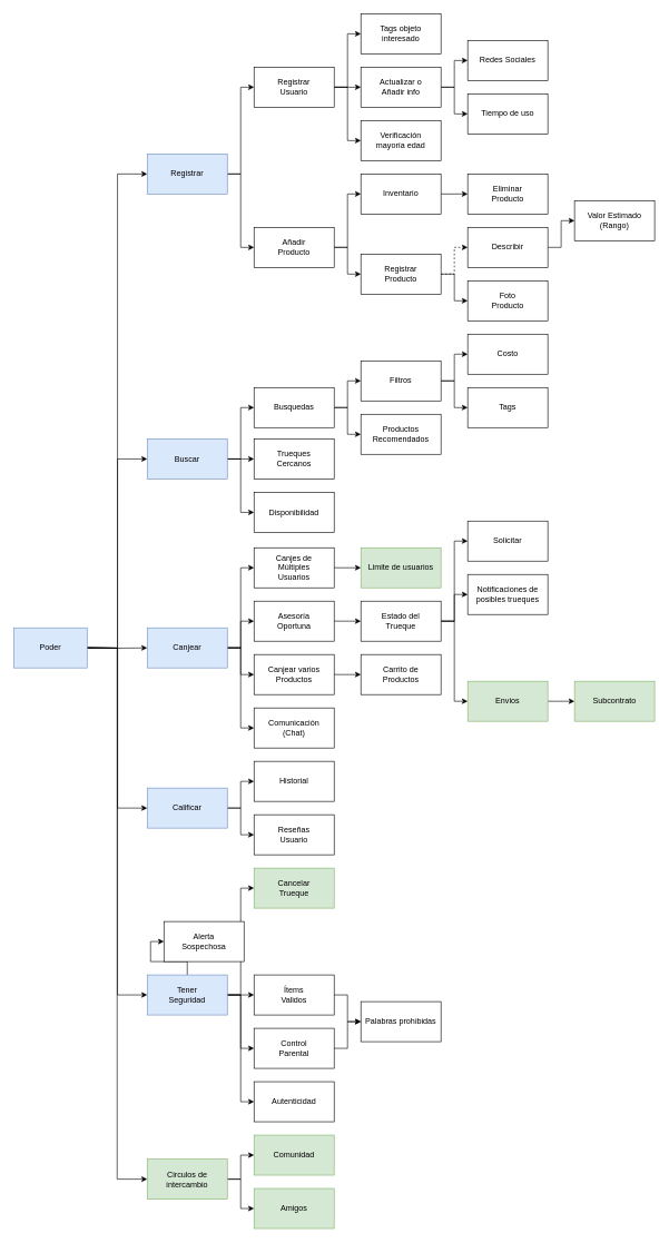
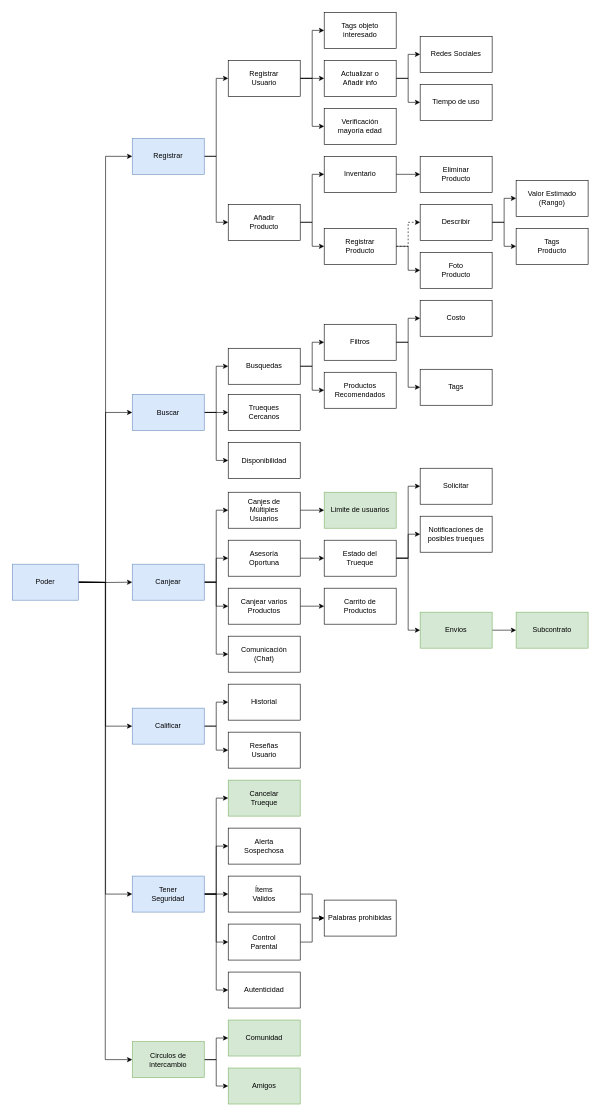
  <mxCell id="0" />
  <mxCell id="1" parent="0" />
  <mxCell id="2" style="edgeStyle=orthogonalEdgeStyle;rounded=0;orthogonalLoop=1;jettySize=auto;html=1;entryX=0;entryY=0.5;entryDx=0;entryDy=0;" parent="1" target="11" edge="1"><mxGeometry relative="1" as="geometry"><mxPoint x="130" y="970" as="sourcePoint" /></mxGeometry></mxCell>
  <mxCell id="3" style="edgeStyle=orthogonalEdgeStyle;rounded=0;orthogonalLoop=1;jettySize=auto;html=1;entryX=0;entryY=0.5;entryDx=0;entryDy=0;" parent="1" target="23" edge="1"><mxGeometry relative="1" as="geometry"><mxPoint x="130" y="970" as="sourcePoint" /></mxGeometry></mxCell>
  <mxCell id="4" style="edgeStyle=orthogonalEdgeStyle;rounded=0;orthogonalLoop=1;jettySize=auto;html=1;entryX=0;entryY=0.5;entryDx=0;entryDy=0;" parent="1" target="18" edge="1"><mxGeometry relative="1" as="geometry"><mxPoint x="130" y="970" as="sourcePoint" /></mxGeometry></mxCell>
  <mxCell id="5" style="edgeStyle=orthogonalEdgeStyle;rounded=0;orthogonalLoop=1;jettySize=auto;html=1;entryX=0;entryY=0.5;entryDx=0;entryDy=0;" parent="1" target="29" edge="1"><mxGeometry relative="1" as="geometry"><mxPoint x="130" y="970" as="sourcePoint" /></mxGeometry></mxCell>
  <mxCell id="6" style="edgeStyle=orthogonalEdgeStyle;rounded=0;orthogonalLoop=1;jettySize=auto;html=1;entryX=0;entryY=0.5;entryDx=0;entryDy=0;" parent="1" target="15" edge="1"><mxGeometry relative="1" as="geometry"><mxPoint x="130" y="970" as="sourcePoint" /></mxGeometry></mxCell>
  <mxCell id="7" style="edgeStyle=orthogonalEdgeStyle;rounded=0;orthogonalLoop=1;jettySize=auto;html=1;entryX=0;entryY=0.5;entryDx=0;entryDy=0;" parent="1" source="8" target="97" edge="1"><mxGeometry relative="1" as="geometry" /></mxCell>
  <mxCell id="8" value="Poder" style="rounded=0;whiteSpace=wrap;html=1;fillColor=#dae8fc;strokeColor=#6c8ebf;" parent="1" vertex="1"><mxGeometry y="940" width="110" height="60" as="geometry" x="20" /></mxCell>
  <mxCell id="9" style="edgeStyle=orthogonalEdgeStyle;rounded=0;orthogonalLoop=1;jettySize=auto;html=1;entryX=0;entryY=0.5;entryDx=0;entryDy=0;" parent="1" source="11" target="33" edge="1"><mxGeometry relative="1" as="geometry" /></mxCell>
  <mxCell id="10" style="edgeStyle=orthogonalEdgeStyle;rounded=0;orthogonalLoop=1;jettySize=auto;html=1;entryX=0;entryY=0.5;entryDx=0;entryDy=0;" parent="1" source="11" target="36" edge="1"><mxGeometry relative="1" as="geometry" /></mxCell>
  <mxCell id="11" value="Registrar" style="rounded=0;whiteSpace=wrap;html=1;fillColor=#dae8fc;strokeColor=#6c8ebf;" parent="1" vertex="1"><mxGeometry x="220" y="230" width="120" height="60" as="geometry" /></mxCell>
  <mxCell id="12" style="edgeStyle=orthogonalEdgeStyle;rounded=0;orthogonalLoop=1;jettySize=auto;html=1;entryX=0;entryY=0.5;entryDx=0;entryDy=0;" parent="1" source="15" target="58" edge="1"><mxGeometry relative="1" as="geometry" /></mxCell>
  <mxCell id="13" style="edgeStyle=orthogonalEdgeStyle;rounded=0;orthogonalLoop=1;jettySize=auto;html=1;" parent="1" source="15" target="59" edge="1"><mxGeometry relative="1" as="geometry" /></mxCell>
  <mxCell id="14" style="edgeStyle=orthogonalEdgeStyle;rounded=0;orthogonalLoop=1;jettySize=auto;html=1;entryX=0;entryY=0.5;entryDx=0;entryDy=0;" parent="1" source="15" target="60" edge="1"><mxGeometry relative="1" as="geometry" /></mxCell>
  <mxCell id="15" value="Buscar" style="rounded=0;whiteSpace=wrap;html=1;fillColor=#dae8fc;strokeColor=#6c8ebf;" parent="1" vertex="1"><mxGeometry x="220" y="657" width="120" height="60" as="geometry" /></mxCell>
  <mxCell id="16" style="edgeStyle=orthogonalEdgeStyle;rounded=0;orthogonalLoop=1;jettySize=auto;html=1;entryX=0;entryY=0.5;entryDx=0;entryDy=0;" parent="1" source="18" target="86" edge="1"><mxGeometry relative="1" as="geometry" /></mxCell>
  <mxCell id="17" style="edgeStyle=orthogonalEdgeStyle;rounded=0;orthogonalLoop=1;jettySize=auto;html=1;entryX=0;entryY=0.5;entryDx=0;entryDy=0;" parent="1" source="18" target="85" edge="1"><mxGeometry relative="1" as="geometry" /></mxCell>
  <mxCell id="18" value="Calificar" style="rounded=0;whiteSpace=wrap;html=1;fillColor=#dae8fc;strokeColor=#6c8ebf;" parent="1" vertex="1"><mxGeometry x="220" y="1180" width="120" height="60" as="geometry" /></mxCell>
  <mxCell id="19" style="edgeStyle=orthogonalEdgeStyle;rounded=0;orthogonalLoop=1;jettySize=auto;html=1;entryX=0;entryY=0.5;entryDx=0;entryDy=0;" parent="1" source="23" target="70" edge="1"><mxGeometry relative="1" as="geometry" /></mxCell>
  <mxCell id="20" style="edgeStyle=orthogonalEdgeStyle;rounded=0;orthogonalLoop=1;jettySize=auto;html=1;entryX=0;entryY=0.5;entryDx=0;entryDy=0;" parent="1" source="23" target="73" edge="1"><mxGeometry relative="1" as="geometry" /></mxCell>
  <mxCell id="21" style="edgeStyle=orthogonalEdgeStyle;rounded=0;orthogonalLoop=1;jettySize=auto;html=1;entryX=0;entryY=0.5;entryDx=0;entryDy=0;" parent="1" source="23" target="68" edge="1"><mxGeometry relative="1" as="geometry" /></mxCell>
  <mxCell id="22" style="edgeStyle=orthogonalEdgeStyle;rounded=0;orthogonalLoop=1;jettySize=auto;html=1;" parent="1" source="23" target="72" edge="1"><mxGeometry relative="1" as="geometry" /></mxCell>
  <mxCell id="23" value="Canjear" style="rounded=0;whiteSpace=wrap;html=1;fillColor=#dae8fc;strokeColor=#6c8ebf;" parent="1" vertex="1"><mxGeometry x="220" y="940" width="120" height="60" as="geometry" /></mxCell>
  <mxCell id="24" style="edgeStyle=orthogonalEdgeStyle;rounded=0;orthogonalLoop=1;jettySize=auto;html=1;entryX=0;entryY=0.5;entryDx=0;entryDy=0;" parent="1" source="29" target="87" edge="1"><mxGeometry relative="1" as="geometry" /></mxCell>
  <mxCell id="25" style="edgeStyle=orthogonalEdgeStyle;rounded=0;orthogonalLoop=1;jettySize=auto;html=1;entryX=0;entryY=0.5;entryDx=0;entryDy=0;" parent="1" source="29" target="88" edge="1"><mxGeometry relative="1" as="geometry" /></mxCell>
  <mxCell id="26" style="edgeStyle=orthogonalEdgeStyle;rounded=0;orthogonalLoop=1;jettySize=auto;html=1;entryX=0;entryY=0.5;entryDx=0;entryDy=0;" parent="1" source="29" target="90" edge="1"><mxGeometry relative="1" as="geometry" /></mxCell>
  <mxCell id="27" style="edgeStyle=orthogonalEdgeStyle;rounded=0;orthogonalLoop=1;jettySize=auto;html=1;entryX=0;entryY=0.5;entryDx=0;entryDy=0;" parent="1" source="29" target="92" edge="1"><mxGeometry relative="1" as="geometry" /></mxCell>
  <mxCell id="28" style="edgeStyle=orthogonalEdgeStyle;rounded=0;orthogonalLoop=1;jettySize=auto;html=1;entryX=0;entryY=0.5;entryDx=0;entryDy=0;" parent="1" source="29" target="93" edge="1"><mxGeometry relative="1" as="geometry" /></mxCell>
  <mxCell id="29" value="Tener&lt;br&gt;Seguridad" style="rounded=0;whiteSpace=wrap;html=1;fillColor=#dae8fc;strokeColor=#6c8ebf;" parent="1" vertex="1"><mxGeometry x="220" y="1460" width="120" height="60" as="geometry" /></mxCell>
  <mxCell id="30" style="edgeStyle=orthogonalEdgeStyle;rounded=0;orthogonalLoop=1;jettySize=auto;html=1;entryX=0;entryY=0.5;entryDx=0;entryDy=0;" parent="1" source="33" target="37" edge="1"><mxGeometry relative="1" as="geometry" /></mxCell>
  <mxCell id="31" style="edgeStyle=orthogonalEdgeStyle;rounded=0;orthogonalLoop=1;jettySize=auto;html=1;entryX=0;entryY=0.5;entryDx=0;entryDy=0;" parent="1" source="33" target="40" edge="1"><mxGeometry relative="1" as="geometry" /></mxCell>
  <mxCell id="32" style="edgeStyle=orthogonalEdgeStyle;rounded=0;orthogonalLoop=1;jettySize=auto;html=1;entryX=0;entryY=0.5;entryDx=0;entryDy=0;" parent="1" source="33" target="41" edge="1"><mxGeometry relative="1" as="geometry" /></mxCell>
  <mxCell id="33" value="Registrar&lt;br&gt;Usuario" style="rounded=0;whiteSpace=wrap;html=1;" parent="1" vertex="1"><mxGeometry x="380" y="100" width="120" height="60" as="geometry" /></mxCell>
  <mxCell id="34" style="edgeStyle=orthogonalEdgeStyle;rounded=0;orthogonalLoop=1;jettySize=auto;html=1;entryX=0;entryY=0.5;entryDx=0;entryDy=0;" parent="1" source="36" target="45" edge="1"><mxGeometry relative="1" as="geometry" /></mxCell>
  <mxCell id="35" style="edgeStyle=orthogonalEdgeStyle;rounded=0;orthogonalLoop=1;jettySize=auto;html=1;entryX=0;entryY=0.5;entryDx=0;entryDy=0;" parent="1" source="36" target="48" edge="1"><mxGeometry relative="1" as="geometry" /></mxCell>
  <mxCell id="36" value="Añadir&lt;br&gt;Producto" style="rounded=0;whiteSpace=wrap;html=1;" parent="1" vertex="1"><mxGeometry x="380" y="340" width="120" height="60" as="geometry" /></mxCell>
  <mxCell id="37" value="Tags objeto&lt;br&gt;interesado" style="rounded=0;whiteSpace=wrap;html=1;" parent="1" vertex="1"><mxGeometry x="540" y="20" width="120" height="60" as="geometry" /></mxCell>
  <mxCell id="38" style="edgeStyle=orthogonalEdgeStyle;rounded=0;orthogonalLoop=1;jettySize=auto;html=1;" parent="1" source="40" target="42" edge="1"><mxGeometry relative="1" as="geometry" /></mxCell>
  <mxCell id="39" style="edgeStyle=orthogonalEdgeStyle;rounded=0;orthogonalLoop=1;jettySize=auto;html=1;" parent="1" source="40" target="43" edge="1"><mxGeometry relative="1" as="geometry" /></mxCell>
  <mxCell id="40" value="Actualizar o&lt;br&gt;Añadir info" style="rounded=0;whiteSpace=wrap;html=1;" parent="1" vertex="1"><mxGeometry x="540" y="100" width="120" height="60" as="geometry" /></mxCell>
  <mxCell id="41" value="Verificación &lt;br&gt;mayoría edad" style="rounded=0;whiteSpace=wrap;html=1;" parent="1" vertex="1"><mxGeometry x="540" y="180" width="120" height="60" as="geometry" /></mxCell>
  <mxCell id="42" value="Redes Sociales" style="rounded=0;whiteSpace=wrap;html=1;" parent="1" vertex="1"><mxGeometry x="700" y="60" width="120" height="60" as="geometry" /></mxCell>
  <mxCell id="43" value="Tiempo de uso" style="rounded=0;whiteSpace=wrap;html=1;" parent="1" vertex="1"><mxGeometry x="700" y="140" width="120" height="60" as="geometry" /></mxCell>
  <mxCell id="44" style="edgeStyle=orthogonalEdgeStyle;rounded=0;orthogonalLoop=1;jettySize=auto;html=1;entryX=0;entryY=0.5;entryDx=0;entryDy=0;" parent="1" source="45" target="55" edge="1"><mxGeometry relative="1" as="geometry" /></mxCell>
  <mxCell id="45" value="Inventario" style="rounded=0;whiteSpace=wrap;html=1;" parent="1" vertex="1"><mxGeometry x="540" y="260" width="120" height="60" as="geometry" /></mxCell>
  <mxCell id="46" style="edgeStyle=orthogonalEdgeStyle;rounded=0;orthogonalLoop=1;jettySize=auto;html=1;entryX=0;entryY=0.5;entryDx=0;entryDy=0;dashed=1;" parent="1" source="48" target="51" edge="1"><mxGeometry relative="1" as="geometry" /></mxCell>
  <mxCell id="47" style="edgeStyle=orthogonalEdgeStyle;rounded=0;orthogonalLoop=1;jettySize=auto;html=1;entryX=0;entryY=0.5;entryDx=0;entryDy=0;" parent="1" source="48" target="52" edge="1"><mxGeometry relative="1" as="geometry" /></mxCell>
  <mxCell id="48" value="Registrar&lt;br&gt;Producto" style="rounded=0;whiteSpace=wrap;html=1;" parent="1" vertex="1"><mxGeometry x="540" y="380" width="120" height="60" as="geometry" /></mxCell>
  <mxCell id="49" style="edgeStyle=orthogonalEdgeStyle;rounded=0;orthogonalLoop=1;jettySize=auto;html=1;entryX=0;entryY=0.5;entryDx=0;entryDy=0;" parent="1" source="51" target="53" edge="1"><mxGeometry relative="1" as="geometry" /></mxCell>
+ <mxCell id="50" style="edgeStyle=orthogonalEdgeStyle;rounded=0;orthogonalLoop=1;jettySize=auto;html=1;" parent="1" source="51" target="54" edge="1"><mxGeometry relative="1" as="geometry" /></mxCell>
  <mxCell id="51" value="Describir" style="rounded=0;whiteSpace=wrap;html=1;" parent="1" vertex="1"><mxGeometry x="700" y="340" width="120" height="60" as="geometry" /></mxCell>
  <mxCell id="52" value="Foto&lt;br&gt;Producto" style="rounded=0;whiteSpace=wrap;html=1;" parent="1" vertex="1"><mxGeometry x="700" y="420" width="120" height="60" as="geometry" /></mxCell>
  <mxCell id="53" value="Valor Estimado&lt;br&gt;(Rango)" style="rounded=0;whiteSpace=wrap;html=1;" parent="1" vertex="1"><mxGeometry x="860" y="300" width="120" height="60" as="geometry" /></mxCell>
+ <mxCell id="54" value="Tags&lt;br&gt;Producto" style="rounded=0;whiteSpace=wrap;html=1;" parent="1" vertex="1"><mxGeometry x="860" y="380" width="120" height="60" as="geometry" /></mxCell>
  <mxCell id="55" value="Eliminar&lt;br&gt;Producto" style="rounded=0;whiteSpace=wrap;html=1;" parent="1" vertex="1"><mxGeometry x="700" y="260" width="120" height="60" as="geometry" /></mxCell>
  <mxCell id="56" value="" style="edgeStyle=orthogonalEdgeStyle;rounded=0;orthogonalLoop=1;jettySize=auto;html=1;" parent="1" source="58" target="64" edge="1"><mxGeometry relative="1" as="geometry" /></mxCell>
  <mxCell id="57" style="edgeStyle=orthogonalEdgeStyle;rounded=0;orthogonalLoop=1;jettySize=auto;html=1;entryX=0;entryY=0.5;entryDx=0;entryDy=0;" parent="1" source="58" target="63" edge="1"><mxGeometry relative="1" as="geometry" /></mxCell>
  <mxCell id="58" value="Busquedas" style="rounded=0;whiteSpace=wrap;html=1;" parent="1" vertex="1"><mxGeometry x="380" y="580" width="120" height="60" as="geometry" /></mxCell>
  <mxCell id="59" value="Trueques &lt;br&gt;Cercanos" style="rounded=0;whiteSpace=wrap;html=1;" parent="1" vertex="1"><mxGeometry x="380" y="657" width="120" height="60" as="geometry" /></mxCell>
  <mxCell id="60" value="Disponibilidad" style="rounded=0;whiteSpace=wrap;html=1;" parent="1" vertex="1"><mxGeometry x="380" y="737" width="120" height="60" as="geometry" /></mxCell>
  <mxCell id="61" style="edgeStyle=orthogonalEdgeStyle;rounded=0;orthogonalLoop=1;jettySize=auto;html=1;entryX=0;entryY=0.5;entryDx=0;entryDy=0;" parent="1" source="63" target="65" edge="1"><mxGeometry relative="1" as="geometry" /></mxCell>
  <mxCell id="62" style="edgeStyle=orthogonalEdgeStyle;rounded=0;orthogonalLoop=1;jettySize=auto;html=1;entryX=0;entryY=0.5;entryDx=0;entryDy=0;" parent="1" source="63" target="66" edge="1"><mxGeometry relative="1" as="geometry" /></mxCell>
  <mxCell id="63" value="Filtros" style="rounded=0;whiteSpace=wrap;html=1;" parent="1" vertex="1"><mxGeometry x="540" y="540" width="120" height="60" as="geometry" /></mxCell>
  <mxCell id="64" value="Productos&lt;br&gt;Recomendados" style="rounded=0;whiteSpace=wrap;html=1;" parent="1" vertex="1"><mxGeometry x="540" y="620" width="120" height="60" as="geometry" /></mxCell>
  <mxCell id="65" value="Costo" style="rounded=0;whiteSpace=wrap;html=1;" parent="1" vertex="1"><mxGeometry x="700" y="500" width="120" height="60" as="geometry" /></mxCell>
- <mxCell id="66" value="Tags" style="rounded=0;whiteSpace=wrap;html=1;" parent="1" vertex="1"><mxGeometry x="700" y="580" width="120" height="60" as="geometry" /></mxCell>
+ <mxCell id="66" value="Tags" style="rounded=0;whiteSpace=wrap;html=1;" parent="1" vertex="1"><mxGeometry x="700" y="615" width="120" height="60" as="geometry" /></mxCell>
  <mxCell id="67" value="" style="edgeStyle=orthogonalEdgeStyle;rounded=0;orthogonalLoop=1;jettySize=auto;html=1;" parent="1" source="68" target="74" edge="1"><mxGeometry relative="1" as="geometry" /></mxCell>
  <mxCell id="68" value="Canjes de&lt;br&gt;Múltiples&lt;br&gt;Usuarios" style="rounded=0;whiteSpace=wrap;html=1;" parent="1" vertex="1"><mxGeometry x="380" y="820" width="120" height="60" as="geometry" /></mxCell>
  <mxCell id="69" style="edgeStyle=orthogonalEdgeStyle;rounded=0;orthogonalLoop=1;jettySize=auto;html=1;entryX=0;entryY=0.5;entryDx=0;entryDy=0;" parent="1" source="70" target="78" edge="1"><mxGeometry relative="1" as="geometry" /></mxCell>
  <mxCell id="70" value="Asesoría&lt;br&gt;Oportuna" style="rounded=0;whiteSpace=wrap;html=1;" parent="1" vertex="1"><mxGeometry x="380" y="900" width="120" height="60" as="geometry" /></mxCell>
  <mxCell id="71" style="edgeStyle=orthogonalEdgeStyle;rounded=0;orthogonalLoop=1;jettySize=auto;html=1;" parent="1" source="72" target="79" edge="1"><mxGeometry relative="1" as="geometry" /></mxCell>
  <mxCell id="72" value="Canjear varios&lt;br&gt;Productos" style="rounded=0;whiteSpace=wrap;html=1;" parent="1" vertex="1"><mxGeometry x="380" y="980" width="120" height="60" as="geometry" /></mxCell>
  <mxCell id="73" value="Comunicación&lt;br&gt;(Chat)" style="rounded=0;whiteSpace=wrap;html=1;" parent="1" vertex="1"><mxGeometry x="380" y="1060" width="120" height="60" as="geometry" /></mxCell>
  <mxCell id="74" value="Limite de usuarios" style="rounded=0;whiteSpace=wrap;html=1;fillColor=#d5e8d4;strokeColor=#82b366;" parent="1" vertex="1"><mxGeometry x="540" y="820" width="120" height="60" as="geometry" /></mxCell>
  <mxCell id="75" style="edgeStyle=orthogonalEdgeStyle;rounded=0;orthogonalLoop=1;jettySize=auto;html=1;entryX=0;entryY=0.5;entryDx=0;entryDy=0;" parent="1" source="78" target="80" edge="1"><mxGeometry relative="1" as="geometry" /></mxCell>
  <mxCell id="76" style="edgeStyle=orthogonalEdgeStyle;rounded=0;orthogonalLoop=1;jettySize=auto;html=1;" parent="1" source="78" target="81" edge="1"><mxGeometry relative="1" as="geometry" /></mxCell>
  <mxCell id="77" style="edgeStyle=orthogonalEdgeStyle;rounded=0;orthogonalLoop=1;jettySize=auto;html=1;entryX=0;entryY=0.5;entryDx=0;entryDy=0;" parent="1" source="78" target="83" edge="1"><mxGeometry relative="1" as="geometry" /></mxCell>
  <mxCell id="78" value="Estado del&lt;br&gt;Trueque" style="rounded=0;whiteSpace=wrap;html=1;" parent="1" vertex="1"><mxGeometry x="540" y="900" width="120" height="60" as="geometry" /></mxCell>
  <mxCell id="79" value="Carrito de&lt;br&gt;Productos" style="rounded=0;whiteSpace=wrap;html=1;" parent="1" vertex="1"><mxGeometry x="540" y="980" width="120" height="60" as="geometry" /></mxCell>
  <mxCell id="80" value="Solicitar" style="rounded=0;whiteSpace=wrap;html=1;" parent="1" vertex="1"><mxGeometry x="700" y="780" width="120" height="60" as="geometry" /></mxCell>
  <mxCell id="81" value="Notificaciones de&lt;br&gt;posibles trueques" style="rounded=0;whiteSpace=wrap;html=1;" parent="1" vertex="1"><mxGeometry x="700" y="860" width="120" height="60" as="geometry" /></mxCell>
  <mxCell id="82" value="" style="edgeStyle=orthogonalEdgeStyle;rounded=0;orthogonalLoop=1;jettySize=auto;html=1;" parent="1" source="83" target="84" edge="1"><mxGeometry relative="1" as="geometry" /></mxCell>
  <mxCell id="83" value="Envios" style="rounded=0;whiteSpace=wrap;html=1;fillColor=#d5e8d4;strokeColor=#82b366;" parent="1" vertex="1"><mxGeometry x="700" y="1020" width="120" height="60" as="geometry" /></mxCell>
  <mxCell id="84" value="Subcontrato" style="rounded=0;whiteSpace=wrap;html=1;fillColor=#d5e8d4;strokeColor=#82b366;" parent="1" vertex="1"><mxGeometry x="860" y="1020" width="120" height="60" as="geometry" /></mxCell>
  <mxCell id="85" value="Historial" style="rounded=0;whiteSpace=wrap;html=1;" parent="1" vertex="1"><mxGeometry x="380" y="1140" width="120" height="60" as="geometry" /></mxCell>
  <mxCell id="86" value="Reseñas&lt;br&gt;Usuario" style="rounded=0;whiteSpace=wrap;html=1;" parent="1" vertex="1"><mxGeometry x="380" y="1220" width="120" height="60" as="geometry" /></mxCell>
  <mxCell id="87" value="Cancelar&lt;br&gt;Trueque" style="whiteSpace=wrap;html=1;rounded=0;fillColor=#d5e8d4;strokeColor=#82b366;" parent="1" vertex="1"><mxGeometry x="380" y="1300" width="120" height="60" as="geometry" /></mxCell>
- <mxCell id="88" value="Alerta&lt;br&gt;Sospechosa" style="rounded=0;whiteSpace=wrap;html=1;" parent="1" vertex="1"><mxGeometry x="245" y="1380" width="120" height="60" as="geometry" /></mxCell>
+ <mxCell id="88" value="Alerta&lt;br&gt;Sospechosa" style="rounded=0;whiteSpace=wrap;html=1;" parent="1" vertex="1"><mxGeometry x="380" y="1380" width="120" height="60" as="geometry" /></mxCell>
  <mxCell id="89" style="edgeStyle=orthogonalEdgeStyle;rounded=0;orthogonalLoop=1;jettySize=auto;html=1;entryX=0;entryY=0.5;entryDx=0;entryDy=0;" parent="1" source="90" target="94" edge="1"><mxGeometry relative="1" as="geometry" /></mxCell>
  <mxCell id="90" value="Ítems&lt;br&gt;Validos" style="rounded=0;whiteSpace=wrap;html=1;" parent="1" vertex="1"><mxGeometry x="380" y="1460" width="120" height="60" as="geometry" /></mxCell>
  <mxCell id="91" style="edgeStyle=orthogonalEdgeStyle;rounded=0;orthogonalLoop=1;jettySize=auto;html=1;entryX=0;entryY=0.5;entryDx=0;entryDy=0;" parent="1" source="92" target="94" edge="1"><mxGeometry relative="1" as="geometry" /></mxCell>
  <mxCell id="92" value="Control&lt;br&gt;Parental" style="rounded=0;whiteSpace=wrap;html=1;" parent="1" vertex="1"><mxGeometry x="380" y="1540" width="120" height="60" as="geometry" /></mxCell>
  <mxCell id="93" value="Autenticidad" style="rounded=0;whiteSpace=wrap;html=1;rotation=0;" parent="1" vertex="1"><mxGeometry x="380" y="1620" width="120" height="60" as="geometry" /></mxCell>
  <mxCell id="94" value="Palabras prohibidas" style="rounded=0;whiteSpace=wrap;html=1;" parent="1" vertex="1"><mxGeometry x="540" y="1500" width="120" height="60" as="geometry" /></mxCell>
  <mxCell id="95" style="edgeStyle=orthogonalEdgeStyle;rounded=0;orthogonalLoop=1;jettySize=auto;html=1;entryX=0;entryY=0.5;entryDx=0;entryDy=0;" parent="1" source="97" target="98" edge="1"><mxGeometry relative="1" as="geometry" /></mxCell>
  <mxCell id="96" style="edgeStyle=orthogonalEdgeStyle;rounded=0;orthogonalLoop=1;jettySize=auto;html=1;entryX=0;entryY=0.5;entryDx=0;entryDy=0;" parent="1" source="97" target="99" edge="1"><mxGeometry relative="1" as="geometry" /></mxCell>
  <mxCell id="97" value="Circulos de&lt;br&gt;intercambio" style="rounded=0;whiteSpace=wrap;html=1;fillColor=#d5e8d4;strokeColor=#82b366;" parent="1" vertex="1"><mxGeometry x="220" y="1736" width="120" height="60" as="geometry" /></mxCell>
  <mxCell id="98" value="Comunidad" style="whiteSpace=wrap;html=1;rounded=0;strokeColor=#82b366;fillColor=#d5e8d4;" parent="1" vertex="1"><mxGeometry x="380" y="1700" width="120" height="60" as="geometry" /></mxCell>
  <mxCell id="99" value="Amigos" style="rounded=0;whiteSpace=wrap;html=1;fillColor=#d5e8d4;strokeColor=#82b366;" parent="1" vertex="1"><mxGeometry x="380" y="1780" width="120" height="60" as="geometry" /></mxCell>
